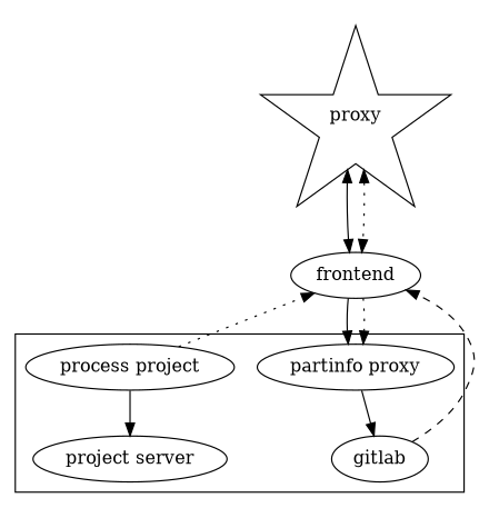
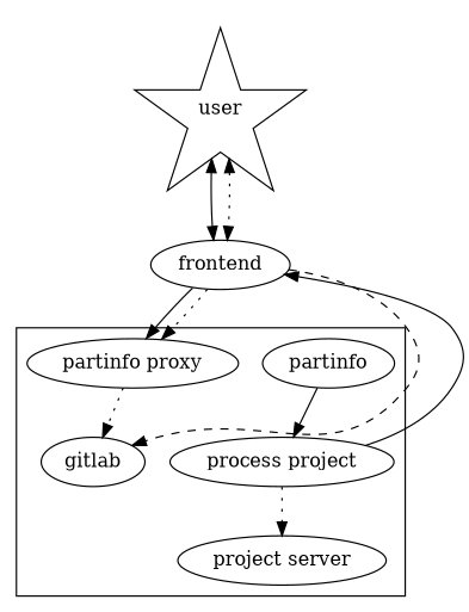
  digraph {
-   user [shape=star label=proxy]
+   user [shape=star]
    frontend
    n3 [label="partinfo proxy"]
    gitlab
    "process project"
+   partinfo
    "project server"
    subgraph cluster_1 {
      color=none
      user
      frontend
    }
    subgraph cluster_2 {
      n3
      gitlab
      "process project"
+     partinfo
      "project server"
    }
    user -> frontend [dir=both]
    user -> frontend [dir=both style=dotted]
    frontend -> n3
    frontend -> n3 [style=dotted]
-   gitlab -> frontend [style=dashed]
-   n3 -> gitlab
-   "process project" -> frontend [style=dotted]
-   "process project" -> "project server"
+   frontend -> gitlab [style=dashed]
+   n3 -> gitlab [style=dotted]
+   "process project" -> frontend
+   "process project" -> "project server" [style=dotted]
+   partinfo -> "process project"
  }
